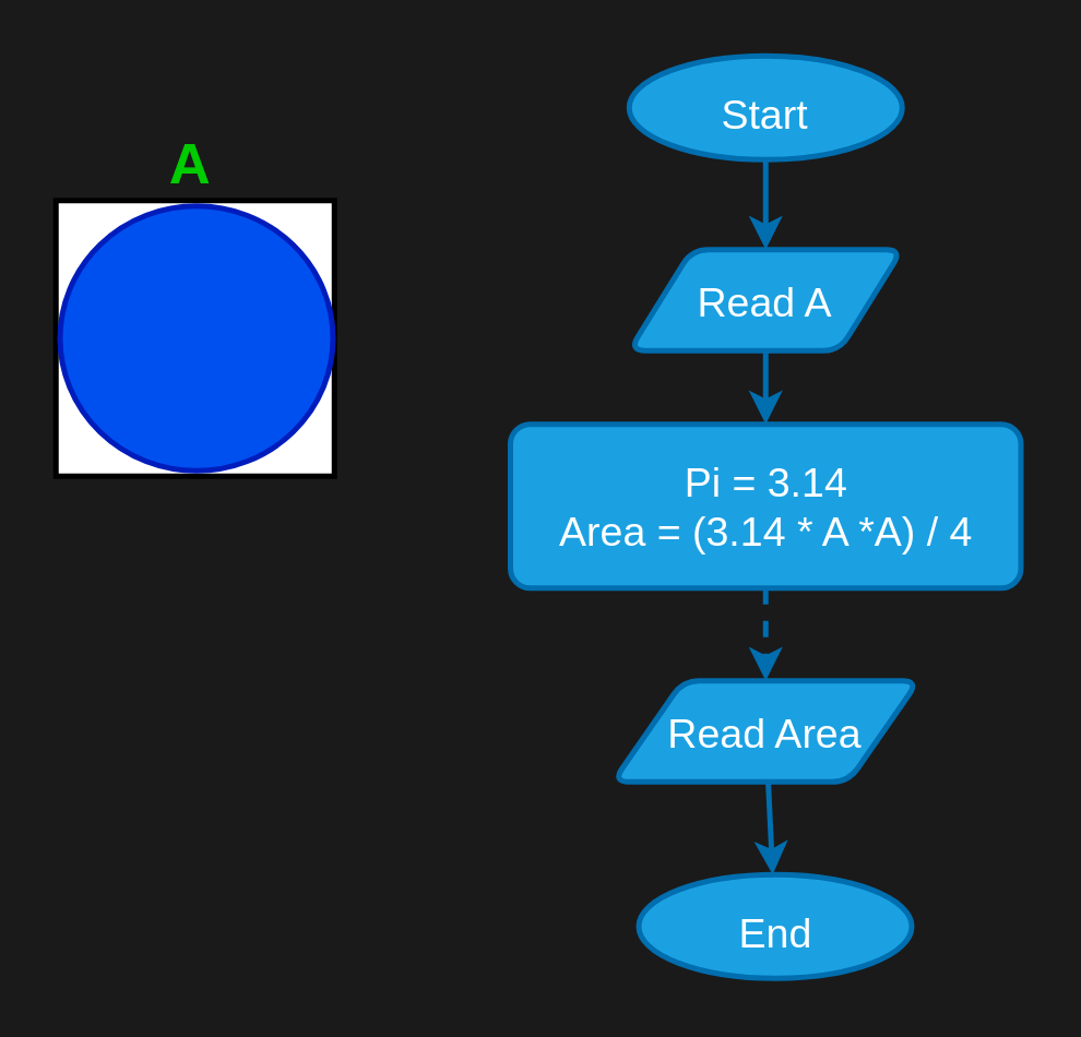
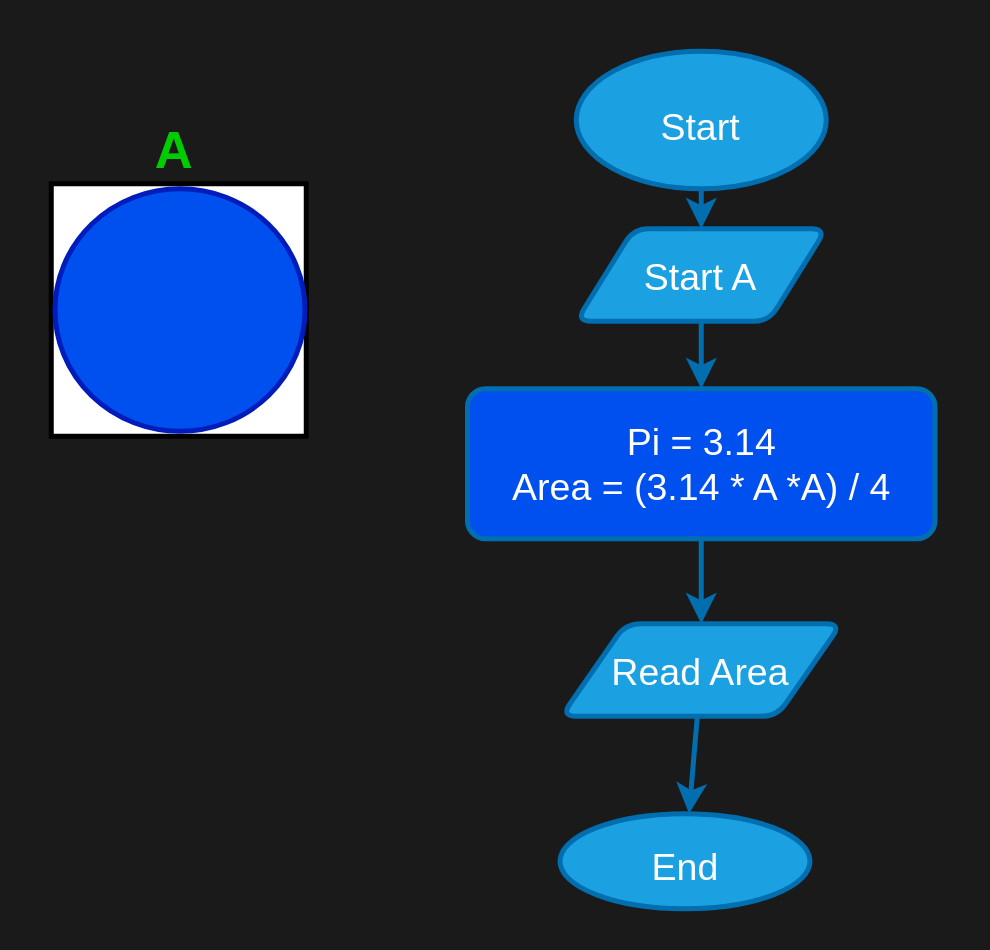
  <mxCell id="0" />
  <mxCell id="1" parent="0" />
  <mxCell id="2" value="" style="rounded=0;whiteSpace=wrap;html=1;absoluteArcSize=1;arcSize=14;strokeWidth=2;" vertex="1" parent="1"><mxGeometry x="20" y="73" width="102" height="101" as="geometry" /></mxCell>
  <mxCell id="3" value="" style="strokeWidth=2;html=1;shape=mxgraph.flowchart.start_2;whiteSpace=wrap;fillColor=#0050ef;fontColor=#ffffff;strokeColor=#001DBC;" vertex="1" parent="1"><mxGeometry x="21.5" y="75" width="100" height="97" as="geometry" /></mxCell>
  <mxCell id="4" value="&lt;b&gt;&lt;font color=&quot;#00cc00&quot; style=&quot;font-size: 21px;&quot;&gt;A&lt;/font&gt;&lt;/b&gt;" style="text;html=1;align=center;verticalAlign=middle;resizable=0;points=[];autosize=1;strokeColor=none;fillColor=none;" vertex="1" parent="1"><mxGeometry x="52" y="40" width="33" height="37" as="geometry" /></mxCell>
  <mxCell id="5" value="" style="edgeStyle=none;html=1;fontSize=15;fontColor=#FFFFFF;strokeWidth=2;fillColor=#1ba1e2;strokeColor=#006EAF;" edge="1" parent="1" source="6" target="8"><mxGeometry relative="1" as="geometry" /></mxCell>
- <mxCell id="6" value="&lt;font style=&quot;font-size: 15px;&quot; color=&quot;#ffffff&quot;&gt;Start&lt;/font&gt;" style="strokeWidth=2;html=1;shape=mxgraph.flowchart.start_1;whiteSpace=wrap;rounded=0;fontSize=21;fontColor=#ffffff;fillColor=#1ba1e2;strokeColor=#006EAF;" vertex="1" parent="1"><mxGeometry x="230" y="20" width="100" height="38" as="geometry" /></mxCell>
+ <mxCell id="6" value="&lt;font style=&quot;font-size: 15px;&quot; color=&quot;#ffffff&quot;&gt;Start&lt;/font&gt;" style="strokeWidth=2;html=1;shape=mxgraph.flowchart.start_1;whiteSpace=wrap;rounded=0;fontSize=21;fontColor=#ffffff;fillColor=#1ba1e2;strokeColor=#006EAF;" vertex="1" parent="1"><mxGeometry x="230" y="20" width="100" height="55" as="geometry" /></mxCell>
  <mxCell id="7" value="" style="edgeStyle=none;html=1;strokeWidth=2;fontSize=15;fontColor=#FFFFFF;fillColor=#1ba1e2;strokeColor=#006EAF;" edge="1" parent="1" source="8" target="10"><mxGeometry relative="1" as="geometry" /></mxCell>
- <mxCell id="8" value="Read A" style="shape=parallelogram;html=1;strokeWidth=2;perimeter=parallelogramPerimeter;whiteSpace=wrap;rounded=1;arcSize=12;size=0.23;fontSize=15;fontColor=#ffffff;fillColor=#1ba1e2;strokeColor=#006EAF;" vertex="1" parent="1"><mxGeometry x="230" y="91" width="100" height="37" as="geometry" /></mxCell>
- <mxCell id="9" value="" style="edgeStyle=none;html=1;strokeWidth=2;fontSize=15;fontColor=#FFFFFF;fillColor=#1ba1e2;strokeColor=#006EAF;dashed=1;" edge="1" parent="1" source="10" target="12"><mxGeometry relative="1" as="geometry" /></mxCell>
- <mxCell id="10" value="Pi = 3.14&lt;br&gt;Area = (3.14 * A *A) / 4" style="whiteSpace=wrap;html=1;fontSize=15;fillColor=#1ba1e2;strokeColor=#006EAF;fontColor=#ffffff;strokeWidth=2;rounded=1;arcSize=12;" vertex="1" parent="1"><mxGeometry x="186.5" y="155" width="187" height="60" as="geometry" /></mxCell>
+ <mxCell id="8" value="Start A" style="shape=parallelogram;html=1;strokeWidth=2;perimeter=parallelogramPerimeter;whiteSpace=wrap;rounded=1;arcSize=12;size=0.23;fontSize=15;fontColor=#ffffff;fillColor=#1ba1e2;strokeColor=#006EAF;" vertex="1" parent="1"><mxGeometry x="230" y="91" width="100" height="37" as="geometry" /></mxCell>
+ <mxCell id="9" value="" style="edgeStyle=none;html=1;strokeWidth=2;fontSize=15;fontColor=#FFFFFF;fillColor=#1ba1e2;strokeColor=#006EAF;" edge="1" parent="1" source="10" target="12"><mxGeometry relative="1" as="geometry" /></mxCell>
+ <mxCell id="10" value="Pi = 3.14&lt;br&gt;Area = (3.14 * A *A) / 4" style="whiteSpace=wrap;html=1;fontSize=15;fillColor=#0050ef;strokeColor=#006EAF;fontColor=#ffffff;strokeWidth=2;rounded=1;arcSize=12;" vertex="1" parent="1"><mxGeometry x="186.5" y="155" width="187" height="60" as="geometry" /></mxCell>
  <mxCell id="11" value="" style="edgeStyle=none;html=1;strokeWidth=2;fontSize=15;fontColor=#FFFFFF;fillColor=#1ba1e2;strokeColor=#006EAF;" edge="1" parent="1" source="12" target="13"><mxGeometry relative="1" as="geometry" /></mxCell>
  <mxCell id="12" value="Read Area" style="shape=parallelogram;html=1;strokeWidth=2;perimeter=parallelogramPerimeter;whiteSpace=wrap;rounded=1;arcSize=12;size=0.23;fontSize=15;fontColor=#ffffff;fillColor=#1ba1e2;strokeColor=#006EAF;" vertex="1" parent="1"><mxGeometry x="224" y="249" width="112" height="37" as="geometry" /></mxCell>
- <mxCell id="13" value="&lt;font style=&quot;font-size: 15px;&quot; color=&quot;#ffffff&quot;&gt;End&lt;/font&gt;" style="strokeWidth=2;html=1;shape=mxgraph.flowchart.start_1;whiteSpace=wrap;rounded=0;fontSize=21;fontColor=#ffffff;fillColor=#1ba1e2;strokeColor=#006EAF;" vertex="1" parent="1"><mxGeometry x="233.5" y="320" width="100" height="38" as="geometry" /></mxCell>
+ <mxCell id="13" value="&lt;font style=&quot;font-size: 15px;&quot; color=&quot;#ffffff&quot;&gt;End&lt;/font&gt;" style="strokeWidth=2;html=1;shape=mxgraph.flowchart.start_1;whiteSpace=wrap;rounded=0;fontSize=21;fontColor=#ffffff;fillColor=#1ba1e2;strokeColor=#006EAF;" vertex="1" parent="1"><mxGeometry x="223.5" y="325" width="100" height="38" as="geometry" /></mxCell>
